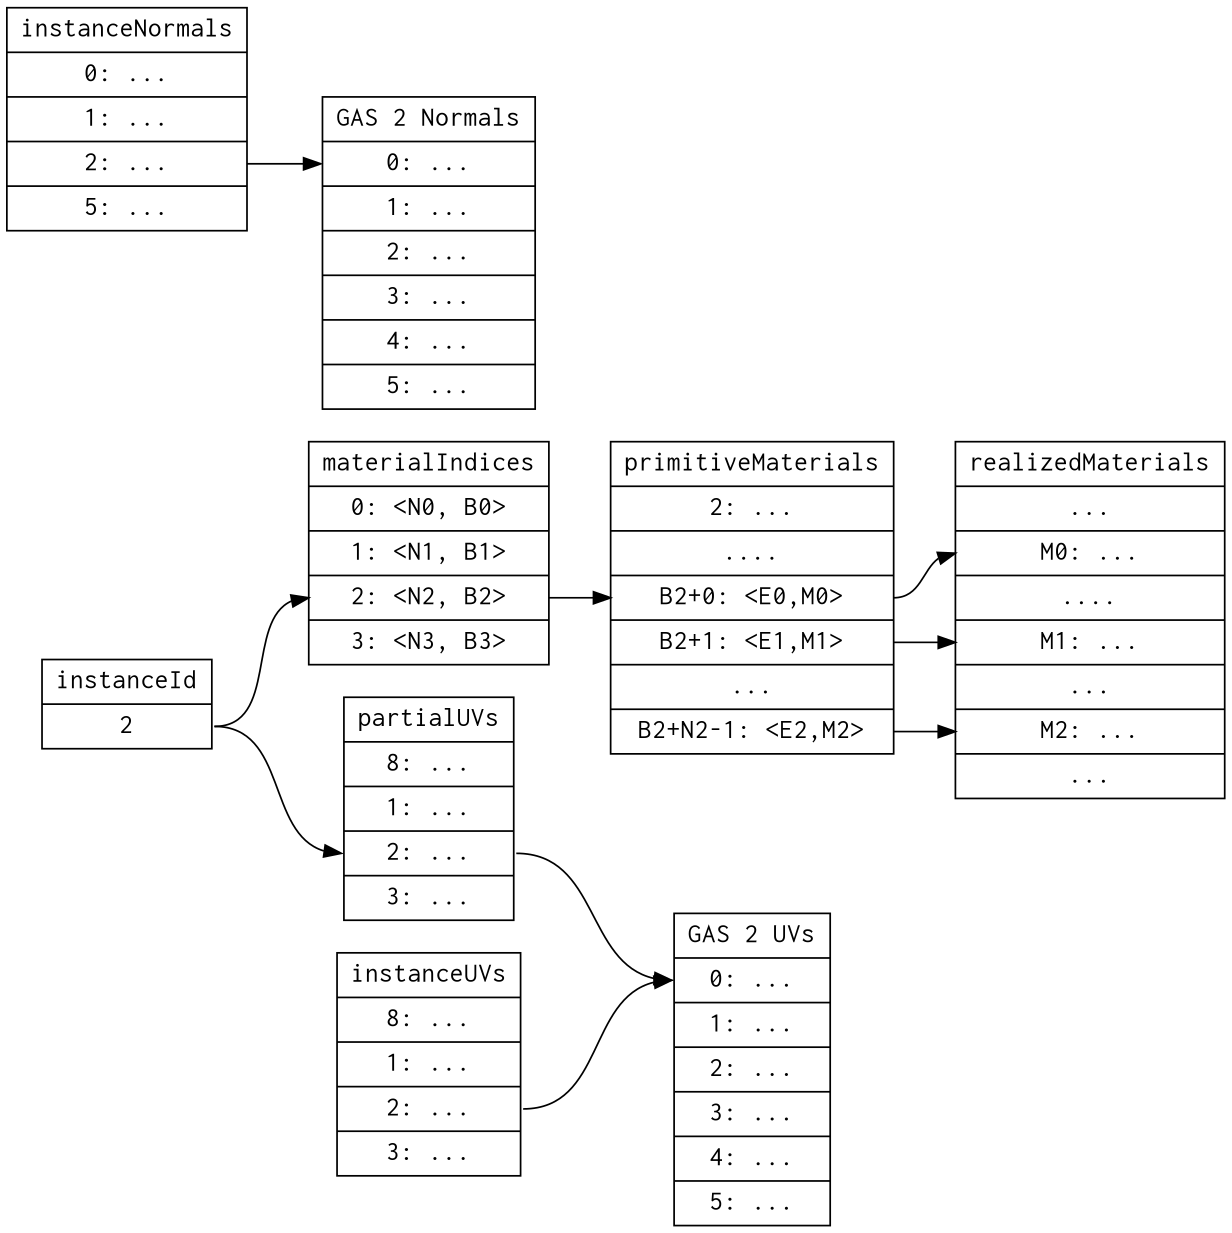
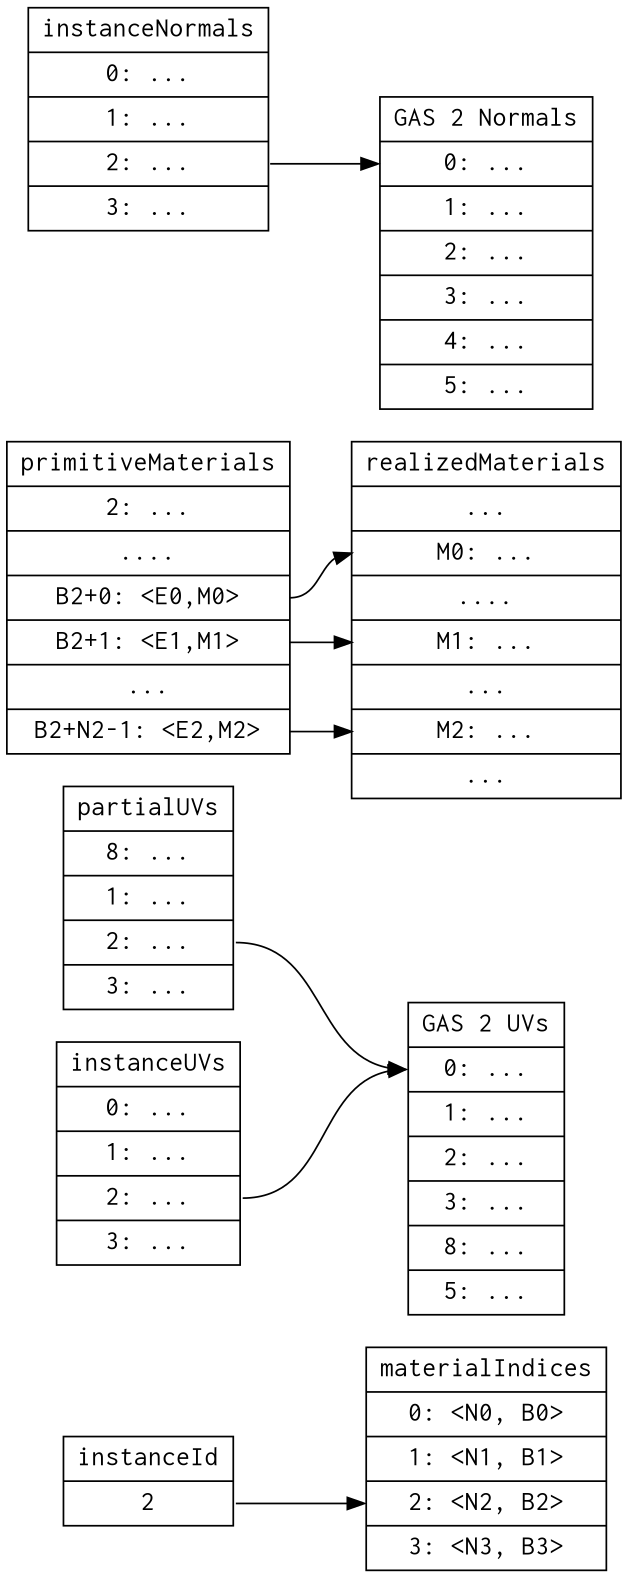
  digraph {
    fontname="Helvetica,Arial,sans-serif"
    rankdir=LR
    node [fontname=Courier fontsize=16 shape=record]
    edge [fontname="Helvetica,Arial,sans-serif" headport=f0 tailport=f2]
    n1 [label="instanceId | <f0> 2"]
    n2 [label="materialIndices | 0: &lt;N0, B0&gt; | 1: &lt;N1, B1&gt;  | <f2> 2: &lt;N2, B2&gt; | 3: &lt;N3, B3&gt;"]
    n3 [label="partialUVs | 8: ... | 1: ... | <f2> 2: ... | 3: ..."]
    n4 [label="primitiveMaterials | 2: ... | .... | <f0> B2+0: &lt;E0,M0&gt; | <f1> B2+1: &lt;E1,M1&gt; | ... | <f2> B2+N2-1: &lt;E2,M2&gt;"]
-   n5 [label="instanceNormals | 0: ... | 1: ... | <f2> 2: ... | 5: ..."]
+   n5 [label="instanceNormals | 0: ... | 1: ... | <f2> 2: ... | 3: ..."]
    n6 [label="GAS 2 Normals | <f0> 0: ... | 1: ... | 2: ... | 3: ... | 4: ... | 5: ..."]
-   n7 [label="instanceUVs | 8: ... | 1: ... | <f2> 2: ... | 3: ..."]
-   n8 [label="GAS 2 UVs | <f0> 0: ... | 1: ... | 2: ... | 3: ... | 4: ... | 5: ..."]
+   n7 [label="instanceUVs | 0: ... | 1: ... | <f2> 2: ... | 3: ..."]
+   n8 [label="GAS 2 UVs | <f0> 0: ... | 1: ... | 2: ... | 3: ... | 8: ... | 5: ..."]
    n9 [label="realizedMaterials | ... | <f0> M0: ... | .... | <f1> M1: ... | ... | <f2> M2: ... | ..."]
    n1 -> n2 [headport=f2 tailport=f0]
-   n1 -> n3 [headport=f2 tailport=f0]
-   n2 -> n4
    n3 -> n8
    n4 -> n9 [tailport=f0]
    n4 -> n9 [headport=f1 tailport=f1]
    n4 -> n9 [headport=f2]
    n5 -> n6
    n7 -> n8
  }
